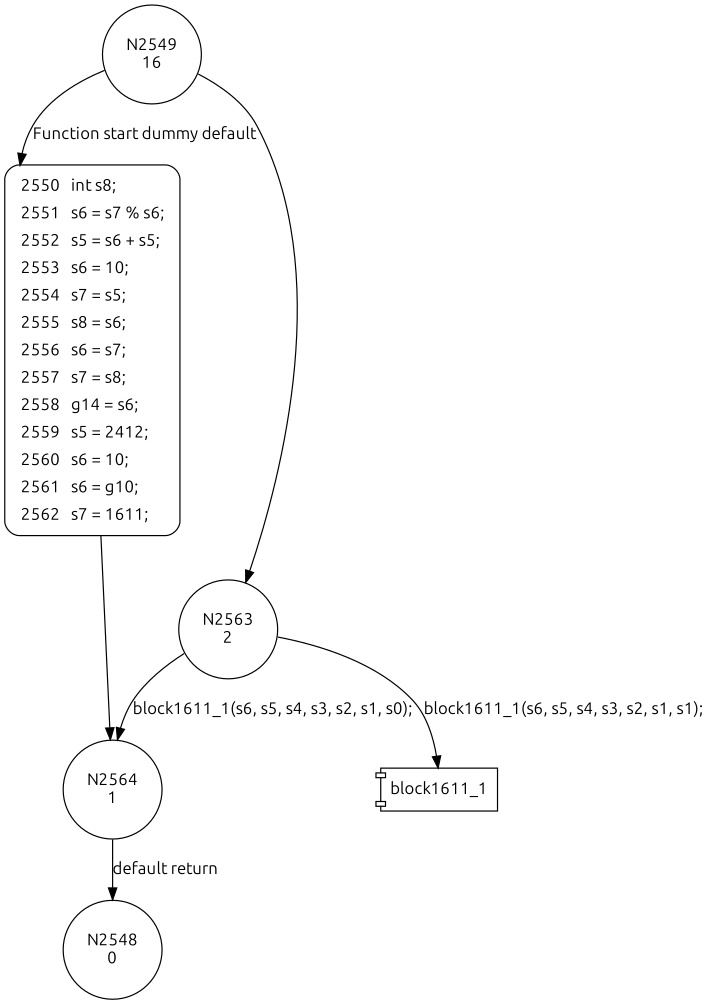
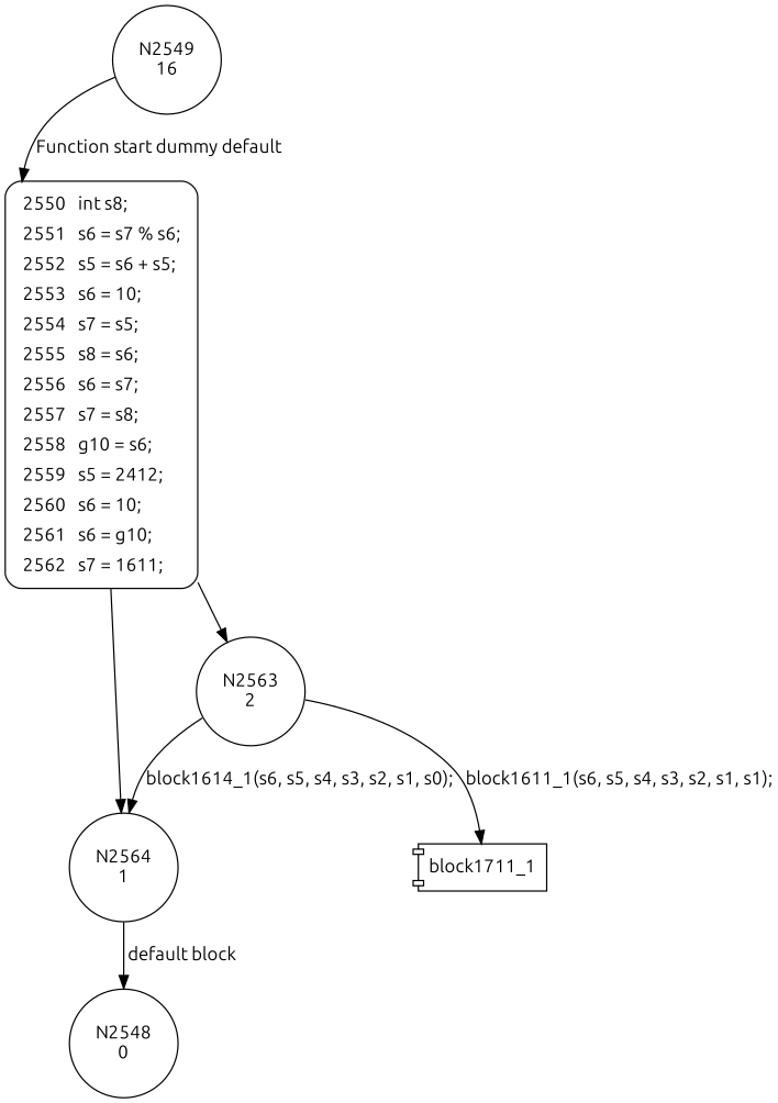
  digraph {
    fontname=Ubuntu
    node [fontname=Ubuntu shape=circle]
    edge [fontname=Ubuntu]
    n1 [label="N2549\n16"]
-   n2 [fillcolor=white label=<<table border="0" cellborder="0" cellpadding="3" bgcolor="white"><tr><td align="right">2550</td><td align="left">int s8;</td></tr><tr><td align="right">2551</td><td align="left">s6 = s7 % s6;</td></tr><tr><td align="right">2552</td><td align="left">s5 = s6 + s5;</td></tr><tr><td align="right">2553</td><td align="left">s6 = 10;</td></tr><tr><td align="right">2554</td><td align="left">s7 = s5;</td></tr><tr><td align="right">2555</td><td align="left">s8 = s6;</td></tr><tr><td align="right">2556</td><td align="left">s6 = s7;</td></tr><tr><td align="right">2557</td><td align="left">s7 = s8;</td></tr><tr><td align="right">2558</td><td align="left">g14 = s6;</td></tr><tr><td align="right">2559</td><td align="left">s5 = 2412;</td></tr><tr><td align="right">2560</td><td align="left">s6 = 10;</td></tr><tr><td align="right">2561</td><td align="left">s6 = g10;</td></tr><tr><td align="right">2562</td><td align="left">s7 = 1611;</td></tr></table>> penwidth=1 shape=Mrecord style="filled,bold"]
+   n2 [fillcolor=white label=<<table border="0" cellborder="0" cellpadding="3" bgcolor="white"><tr><td align="right">2550</td><td align="left">int s8;</td></tr><tr><td align="right">2551</td><td align="left">s6 = s7 % s6;</td></tr><tr><td align="right">2552</td><td align="left">s5 = s6 + s5;</td></tr><tr><td align="right">2553</td><td align="left">s6 = 10;</td></tr><tr><td align="right">2554</td><td align="left">s7 = s5;</td></tr><tr><td align="right">2555</td><td align="left">s8 = s6;</td></tr><tr><td align="right">2556</td><td align="left">s6 = s7;</td></tr><tr><td align="right">2557</td><td align="left">s7 = s8;</td></tr><tr><td align="right">2558</td><td align="left">g10 = s6;</td></tr><tr><td align="right">2559</td><td align="left">s5 = 2412;</td></tr><tr><td align="right">2560</td><td align="left">s6 = 10;</td></tr><tr><td align="right">2561</td><td align="left">s6 = g10;</td></tr><tr><td align="right">2562</td><td align="left">s7 = 1611;</td></tr></table>> penwidth=1 shape=Mrecord style="filled,bold"]
    n3 [label="N2563\n2"]
    n4 [label="N2564\n1"]
-   n5 [label=block1611_1 shape=component]
+   n5 [label=block1711_1 shape=component]
    n6 [label="N2548\n0"]
    n1 -> n2 [label="Function start dummy default"]
-   n1 -> n3
+   n2 -> n3
    n2 -> n4
-   n3 -> n4 [label="block1611_1(s6, s5, s4, s3, s2, s1, s0);"]
+   n3 -> n4 [label="block1614_1(s6, s5, s4, s3, s2, s1, s0);"]
    n3 -> n5 [label="block1611_1(s6, s5, s4, s3, s2, s1, s1);"]
-   n4 -> n6 [label="default return"]
+   n4 -> n6 [label="default block"]
  }
